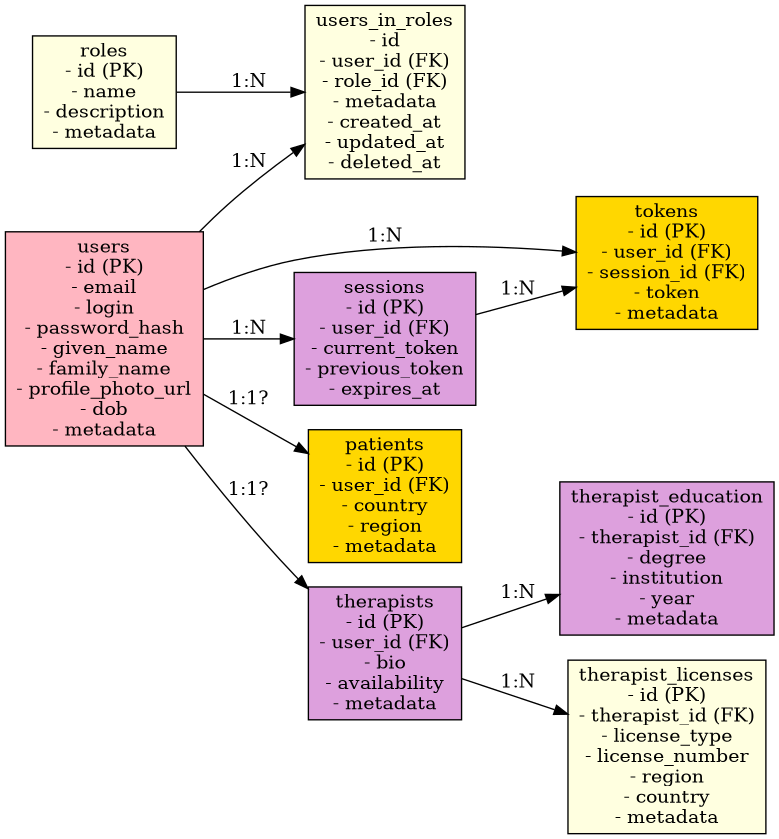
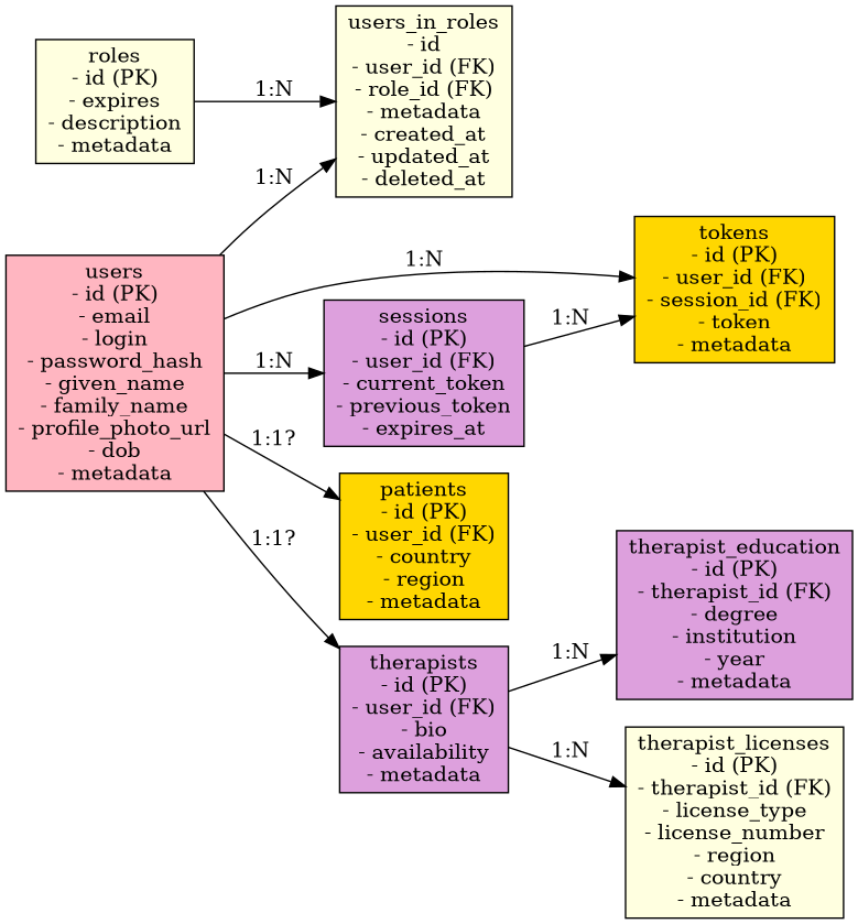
  digraph {
    fontsize=12
    rankdir=LR
    node [fillcolor=lightyellow shape=box style=filled]
    n1 [fillcolor=lightpink label="users\n- id (PK)\n- email\n- login\n- password_hash\n- given_name\n- family_name\n- profile_photo_url\n- dob\n- metadata"]
    n2 [label="users_in_roles\n- id\n- user_id (FK)\n- role_id (FK)\n- metadata\n- created_at\n- updated_at\n- deleted_at"]
    n3 [fillcolor=plum label="sessions\n- id (PK)\n- user_id (FK)\n- current_token\n- previous_token\n- expires_at"]
    n4 [fillcolor=gold label="tokens\n- id (PK)\n- user_id (FK)\n- session_id (FK)\n- token\n- metadata"]
    n5 [fillcolor=gold label="patients\n- id (PK)\n- user_id (FK)\n- country\n- region\n- metadata"]
    n6 [fillcolor=plum label="therapists\n- id (PK)\n- user_id (FK)\n- bio\n- availability\n- metadata"]
-   n7 [label="roles\n- id (PK)\n- name\n- description\n- metadata"]
+   n7 [label="roles\n- id (PK)\n- expires\n- description\n- metadata"]
    n8 [fillcolor=plum label="therapist_education\n- id (PK)\n- therapist_id (FK)\n- degree\n- institution\n- year\n- metadata"]
    n9 [label="therapist_licenses\n- id (PK)\n- therapist_id (FK)\n- license_type\n- license_number\n- region\n- country\n- metadata"]
    n1 -> n2 [label="1:N"]
    n1 -> n3 [label="1:N"]
    n1 -> n4 [label="1:N"]
    n1 -> n5 [label="1:1?"]
    n1 -> n6 [label="1:1?"]
    n3 -> n4 [label="1:N"]
    n6 -> n8 [label="1:N"]
    n6 -> n9 [label="1:N"]
    n7 -> n2 [label="1:N"]
  }
